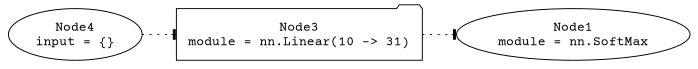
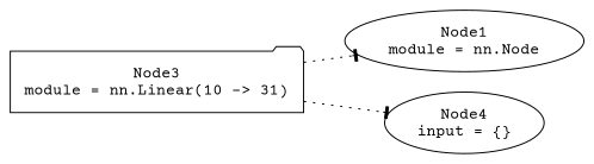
  digraph {
    fontname="Courier Prime"
    rankdir=LR
    node [fontname="Courier Prime" shape=ellipse]
    edge [arrowhead=tee fontname="Courier Prime" style=dotted]
-   n1 [height=0.74639 label="Node1\nmodule = nn.SoftMax" width=2.7302]
+   n1 [height=0.74639 label="Node1\nmodule = nn.Node" width=2.7302]
    n2 [height=0.74639 label="Node3\nmodule = nn.Linear(10 -> 31)" shape=folder width=3.5748]
    n3 [height=0.74639 label="Node4\ninput = {}" width=1.4535]
    n2 -> n1
-   n3 -> n2
+   n2 -> n3
  }
